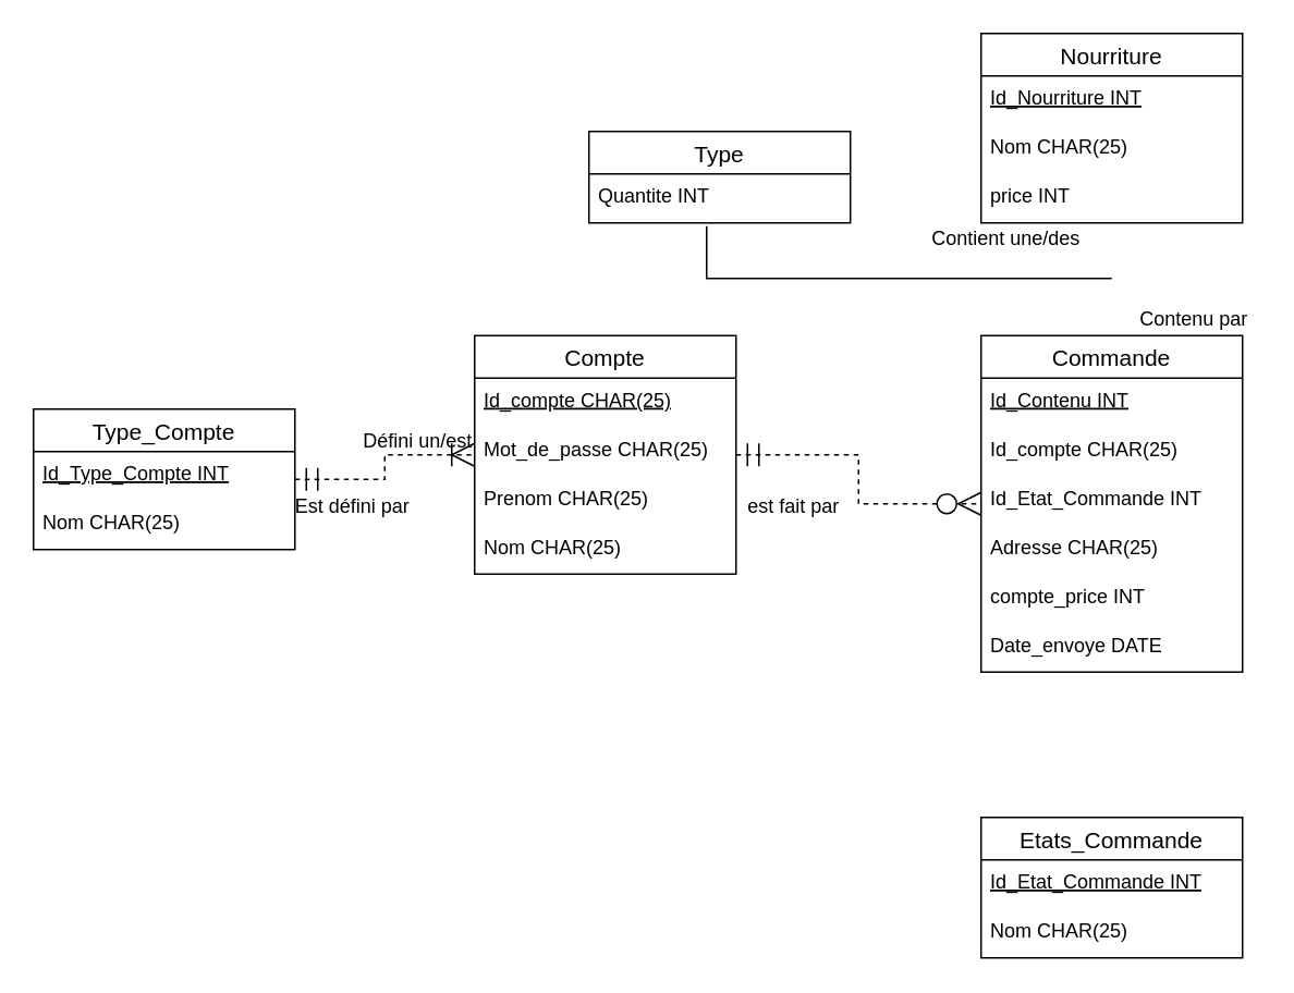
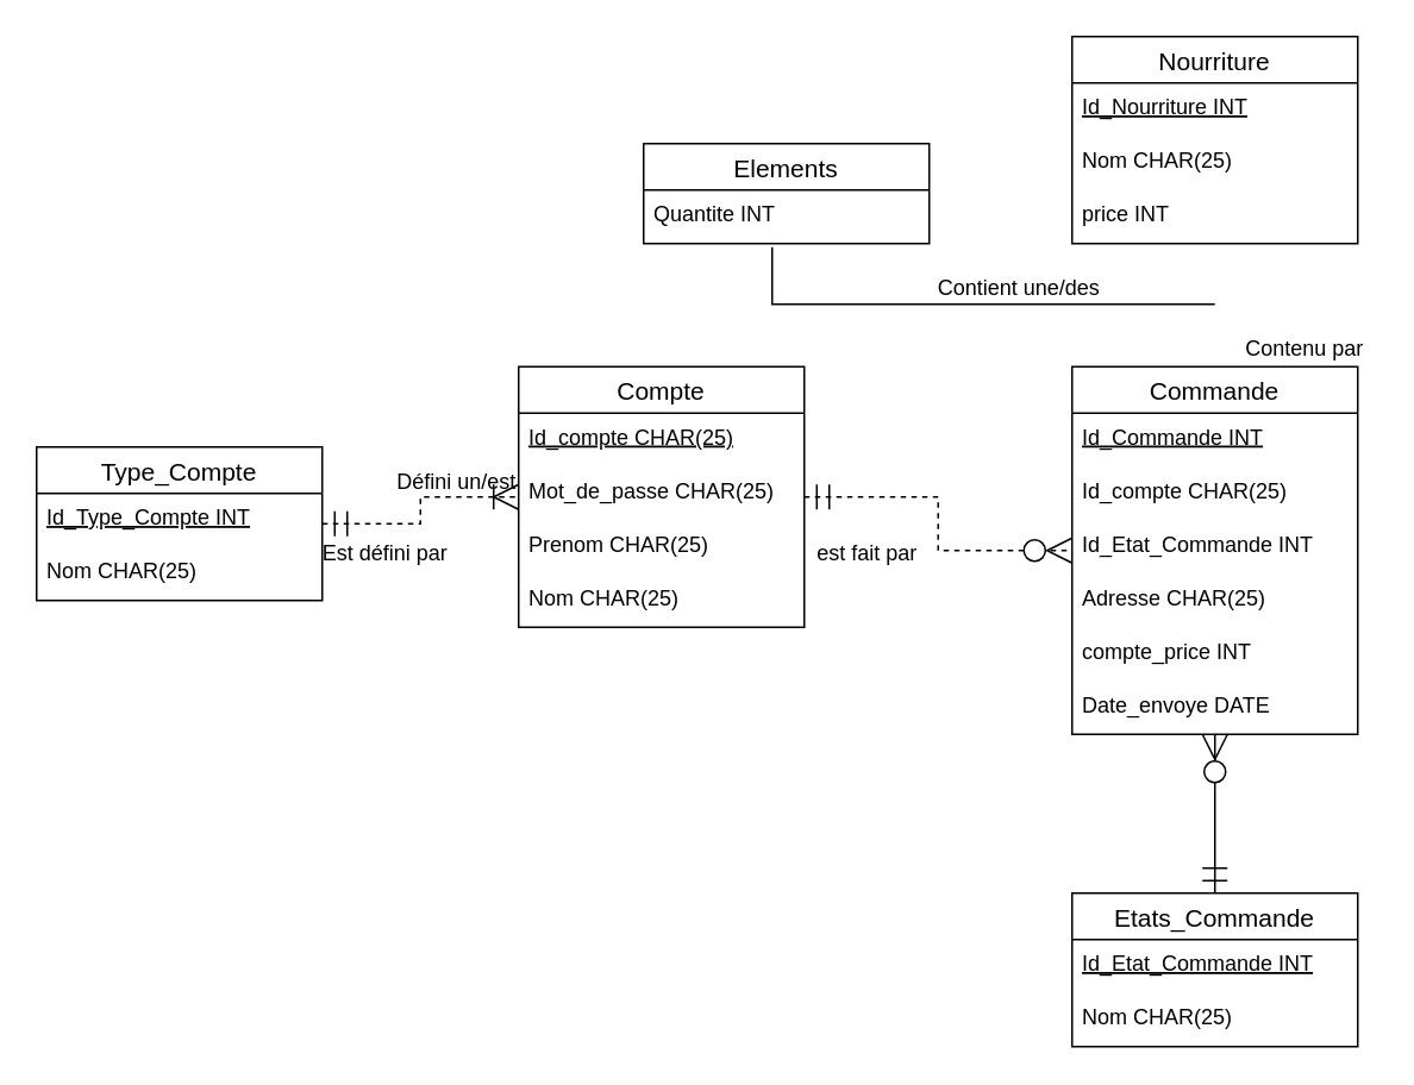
  <mxCell id="0" />
  <mxCell id="1" parent="0" />
  <mxCell id="2" style="edgeStyle=orthogonalEdgeStyle;rounded=0;orthogonalLoop=1;jettySize=auto;html=1;startArrow=ERmandOne;startFill=0;startSize=12;endArrow=ERzeroToMany;endFill=1;endSize=12;dashed=1;" edge="1" parent="1" source="3" target="12"><mxGeometry relative="1" as="geometry" /></mxCell>
  <mxCell id="3" value="Compte" style="swimlane;fontStyle=0;childLayout=stackLayout;horizontal=1;startSize=26;horizontalStack=0;resizeParent=1;resizeParentMax=0;resizeLast=0;collapsible=1;marginBottom=0;align=center;fontSize=14;" vertex="1" parent="1"><mxGeometry x="290" y="205" width="160" height="146" as="geometry" /></mxCell>
  <mxCell id="4" value="Id_compte CHAR(25)" style="text;strokeColor=none;fillColor=none;spacingLeft=4;spacingRight=4;overflow=hidden;rotatable=0;points=[[0,0.5],[1,0.5]];portConstraint=eastwest;fontSize=12;fontStyle=4" vertex="1" parent="3"><mxGeometry y="26" width="160" height="30" as="geometry" /></mxCell>
  <mxCell id="5" value="Mot_de_passe CHAR(25)" style="text;strokeColor=none;fillColor=none;spacingLeft=4;spacingRight=4;overflow=hidden;rotatable=0;points=[[0,0.5],[1,0.5]];portConstraint=eastwest;fontSize=12;" vertex="1" parent="3"><mxGeometry y="56" width="160" height="30" as="geometry" /></mxCell>
  <mxCell id="6" value="Prenom CHAR(25)" style="text;strokeColor=none;fillColor=none;spacingLeft=4;spacingRight=4;overflow=hidden;rotatable=0;points=[[0,0.5],[1,0.5]];portConstraint=eastwest;fontSize=12;" vertex="1" parent="3"><mxGeometry y="86" width="160" height="30" as="geometry" /></mxCell>
  <mxCell id="7" value="Nom CHAR(25)" style="text;strokeColor=none;fillColor=none;spacingLeft=4;spacingRight=4;overflow=hidden;rotatable=0;points=[[0,0.5],[1,0.5]];portConstraint=eastwest;fontSize=12;" vertex="1" parent="3"><mxGeometry y="116" width="160" height="30" as="geometry" /></mxCell>
  <mxCell id="8" style="edgeStyle=orthogonalEdgeStyle;rounded=0;orthogonalLoop=1;jettySize=auto;html=1;endArrow=ERoneToMany;endFill=0;endSize=12;startSize=12;startArrow=ERmandOne;startFill=0;dashed=1;" edge="1" parent="1" source="9" target="3"><mxGeometry relative="1" as="geometry" /></mxCell>
  <mxCell id="9" value="Type_Compte" style="swimlane;fontStyle=0;childLayout=stackLayout;horizontal=1;startSize=26;horizontalStack=0;resizeParent=1;resizeParentMax=0;resizeLast=0;collapsible=1;marginBottom=0;align=center;fontSize=14;" vertex="1" parent="1"><mxGeometry y="250" width="160" height="86" as="geometry" x="20" /></mxCell>
  <mxCell id="10" value="Id_Type_Compte INT" style="text;strokeColor=none;fillColor=none;spacingLeft=4;spacingRight=4;overflow=hidden;rotatable=0;points=[[0,0.5],[1,0.5]];portConstraint=eastwest;fontSize=12;fontStyle=4" vertex="1" parent="9"><mxGeometry y="26" width="160" height="30" as="geometry" /></mxCell>
  <mxCell id="11" value="Nom CHAR(25)" style="text;strokeColor=none;fillColor=none;spacingLeft=4;spacingRight=4;overflow=hidden;rotatable=0;points=[[0,0.5],[1,0.5]];portConstraint=eastwest;fontSize=12;" vertex="1" parent="9"><mxGeometry y="56" width="160" height="30" as="geometry" /></mxCell>
  <mxCell id="12" value="Commande" style="swimlane;fontStyle=0;childLayout=stackLayout;horizontal=1;startSize=26;horizontalStack=0;resizeParent=1;resizeParentMax=0;resizeLast=0;collapsible=1;marginBottom=0;align=center;fontSize=14;" vertex="1" parent="1"><mxGeometry x="600" y="205" width="160" height="206" as="geometry" /></mxCell>
- <mxCell id="13" value="Id_Contenu INT" style="text;strokeColor=none;fillColor=none;spacingLeft=4;spacingRight=4;overflow=hidden;rotatable=0;points=[[0,0.5],[1,0.5]];portConstraint=eastwest;fontSize=12;fontStyle=4" vertex="1" parent="12"><mxGeometry y="26" width="160" height="30" as="geometry" /></mxCell>
+ <mxCell id="13" value="Id_Commande INT" style="text;strokeColor=none;fillColor=none;spacingLeft=4;spacingRight=4;overflow=hidden;rotatable=0;points=[[0,0.5],[1,0.5]];portConstraint=eastwest;fontSize=12;fontStyle=4" vertex="1" parent="12"><mxGeometry y="26" width="160" height="30" as="geometry" /></mxCell>
  <mxCell id="14" value="Id_compte CHAR(25)" style="text;strokeColor=none;fillColor=none;spacingLeft=4;spacingRight=4;overflow=hidden;rotatable=0;points=[[0,0.5],[1,0.5]];portConstraint=eastwest;fontSize=12;" vertex="1" parent="12"><mxGeometry y="56" width="160" height="30" as="geometry" /></mxCell>
  <mxCell id="15" value="Id_Etat_Commande INT" style="text;strokeColor=none;fillColor=none;spacingLeft=4;spacingRight=4;overflow=hidden;rotatable=0;points=[[0,0.5],[1,0.5]];portConstraint=eastwest;fontSize=12;" vertex="1" parent="12"><mxGeometry y="86" width="160" height="30" as="geometry" /></mxCell>
  <mxCell id="16" value="Adresse CHAR(25)" style="text;strokeColor=none;fillColor=none;spacingLeft=4;spacingRight=4;overflow=hidden;rotatable=0;points=[[0,0.5],[1,0.5]];portConstraint=eastwest;fontSize=12;" vertex="1" parent="12"><mxGeometry y="116" width="160" height="30" as="geometry" /></mxCell>
  <mxCell id="17" value="compte_price INT" style="text;strokeColor=none;fillColor=none;spacingLeft=4;spacingRight=4;overflow=hidden;rotatable=0;points=[[0,0.5],[1,0.5]];portConstraint=eastwest;fontSize=12;" vertex="1" parent="12"><mxGeometry y="146" width="160" height="30" as="geometry" /></mxCell>
  <mxCell id="18" value="Date_envoye DATE" style="text;strokeColor=none;fillColor=none;spacingLeft=4;spacingRight=4;overflow=hidden;rotatable=0;points=[[0,0.5],[1,0.5]];portConstraint=eastwest;fontSize=12;" vertex="1" parent="12"><mxGeometry y="176" width="160" height="30" as="geometry" /></mxCell>
+ <mxCell id="19" style="edgeStyle=orthogonalEdgeStyle;rounded=0;orthogonalLoop=1;jettySize=auto;html=1;startArrow=ERmandOne;startFill=0;startSize=12;endArrow=ERzeroToMany;endFill=1;endSize=12;" edge="1" parent="1" source="20" target="12"><mxGeometry relative="1" as="geometry" /></mxCell>
  <mxCell id="20" value="Etats_Commande" style="swimlane;fontStyle=0;childLayout=stackLayout;horizontal=1;startSize=26;horizontalStack=0;resizeParent=1;resizeParentMax=0;resizeLast=0;collapsible=1;marginBottom=0;align=center;fontSize=14;" vertex="1" parent="1"><mxGeometry x="600" y="500" width="160" height="86" as="geometry" /></mxCell>
  <mxCell id="21" value="Id_Etat_Commande INT" style="text;strokeColor=none;fillColor=none;spacingLeft=4;spacingRight=4;overflow=hidden;rotatable=0;points=[[0,0.5],[1,0.5]];portConstraint=eastwest;fontSize=12;fontStyle=4" vertex="1" parent="20"><mxGeometry y="26" width="160" height="30" as="geometry" /></mxCell>
  <mxCell id="22" value="Nom CHAR(25)" style="text;strokeColor=none;fillColor=none;spacingLeft=4;spacingRight=4;overflow=hidden;rotatable=0;points=[[0,0.5],[1,0.5]];portConstraint=eastwest;fontSize=12;" vertex="1" parent="20"><mxGeometry y="56" width="160" height="30" as="geometry" /></mxCell>
  <mxCell id="23" value="Nourriture" style="swimlane;fontStyle=0;childLayout=stackLayout;horizontal=1;startSize=26;horizontalStack=0;resizeParent=1;resizeParentMax=0;resizeLast=0;collapsible=1;marginBottom=0;align=center;fontSize=14;" vertex="1" parent="1"><mxGeometry x="600" y="20" width="160" height="116" as="geometry" /></mxCell>
  <mxCell id="24" value="Id_Nourriture INT" style="text;strokeColor=none;fillColor=none;spacingLeft=4;spacingRight=4;overflow=hidden;rotatable=0;points=[[0,0.5],[1,0.5]];portConstraint=eastwest;fontSize=12;fontStyle=4" vertex="1" parent="23"><mxGeometry y="26" width="160" height="30" as="geometry" /></mxCell>
  <mxCell id="25" value="Nom CHAR(25)" style="text;strokeColor=none;fillColor=none;spacingLeft=4;spacingRight=4;overflow=hidden;rotatable=0;points=[[0,0.5],[1,0.5]];portConstraint=eastwest;fontSize=12;" vertex="1" parent="23"><mxGeometry y="56" width="160" height="30" as="geometry" /></mxCell>
  <mxCell id="26" value="price INT" style="text;strokeColor=none;fillColor=none;spacingLeft=4;spacingRight=4;overflow=hidden;rotatable=0;points=[[0,0.5],[1,0.5]];portConstraint=eastwest;fontSize=12;" vertex="1" parent="23"><mxGeometry y="86" width="160" height="30" as="geometry" /></mxCell>
  <mxCell id="27" value="Défini un/est" style="text;html=1;align=center;verticalAlign=middle;resizable=0;points=[];autosize=1;" vertex="1" parent="1"><mxGeometry x="210" y="260" width="90" height="20" as="geometry" /></mxCell>
  <mxCell id="28" value="Est défini par" style="text;html=1;align=center;verticalAlign=middle;resizable=0;points=[];autosize=1;" vertex="1" parent="1"><mxGeometry x="170" y="300" width="90" height="20" as="geometry" /></mxCell>
  <mxCell id="29" value="est fait par" style="text;html=1;align=center;verticalAlign=middle;resizable=0;points=[];autosize=1;" vertex="1" parent="1"><mxGeometry x="450" y="300" width="70" height="20" as="geometry" /></mxCell>
- <mxCell id="30" value="Contient une/des" style="text;html=1;align=center;verticalAlign=middle;resizable=0;points=[];autosize=1;" vertex="1" parent="1"><mxGeometry x="560" y="136" width="110" height="20" as="geometry" /></mxCell>
+ <mxCell id="30" value="Contient une/des" style="text;html=1;align=center;verticalAlign=middle;resizable=0;points=[];autosize=1;" vertex="1" parent="1"><mxGeometry x="515" y="151" width="110" height="20" as="geometry" /></mxCell>
  <mxCell id="31" value="Contenu par" style="text;html=1;align=center;verticalAlign=middle;resizable=0;points=[];autosize=1;" vertex="1" parent="1"><mxGeometry x="690" y="185" width="80" height="20" as="geometry" /></mxCell>
- <mxCell id="32" value="Type" style="swimlane;fontStyle=0;childLayout=stackLayout;horizontal=1;startSize=26;horizontalStack=0;resizeParent=1;resizeParentMax=0;resizeLast=0;collapsible=1;marginBottom=0;align=center;fontSize=14;" vertex="1" parent="1"><mxGeometry x="360" y="80" width="160" height="56" as="geometry" /></mxCell>
+ <mxCell id="32" value="Elements" style="swimlane;fontStyle=0;childLayout=stackLayout;horizontal=1;startSize=26;horizontalStack=0;resizeParent=1;resizeParentMax=0;resizeLast=0;collapsible=1;marginBottom=0;align=center;fontSize=14;" vertex="1" parent="1"><mxGeometry x="360" y="80" width="160" height="56" as="geometry" /></mxCell>
  <mxCell id="33" value="Quantite INT" style="text;strokeColor=none;fillColor=none;spacingLeft=4;spacingRight=4;overflow=hidden;rotatable=0;points=[[0,0.5],[1,0.5]];portConstraint=eastwest;fontSize=12;" vertex="1" parent="32"><mxGeometry y="26" width="160" height="30" as="geometry" /></mxCell>
  <mxCell id="34" style="edgeStyle=orthogonalEdgeStyle;rounded=0;orthogonalLoop=1;jettySize=auto;html=1;startArrow=none;startFill=0;startSize=12;endArrow=none;endFill=0;endSize=12;exitX=0.45;exitY=1.067;exitDx=0;exitDy=0;exitPerimeter=0;" edge="1" parent="1" source="33"><mxGeometry relative="1" as="geometry"><mxPoint x="680" y="170" as="targetPoint" /><Array as="points"><mxPoint x="432" y="170" /></Array></mxGeometry></mxCell>
